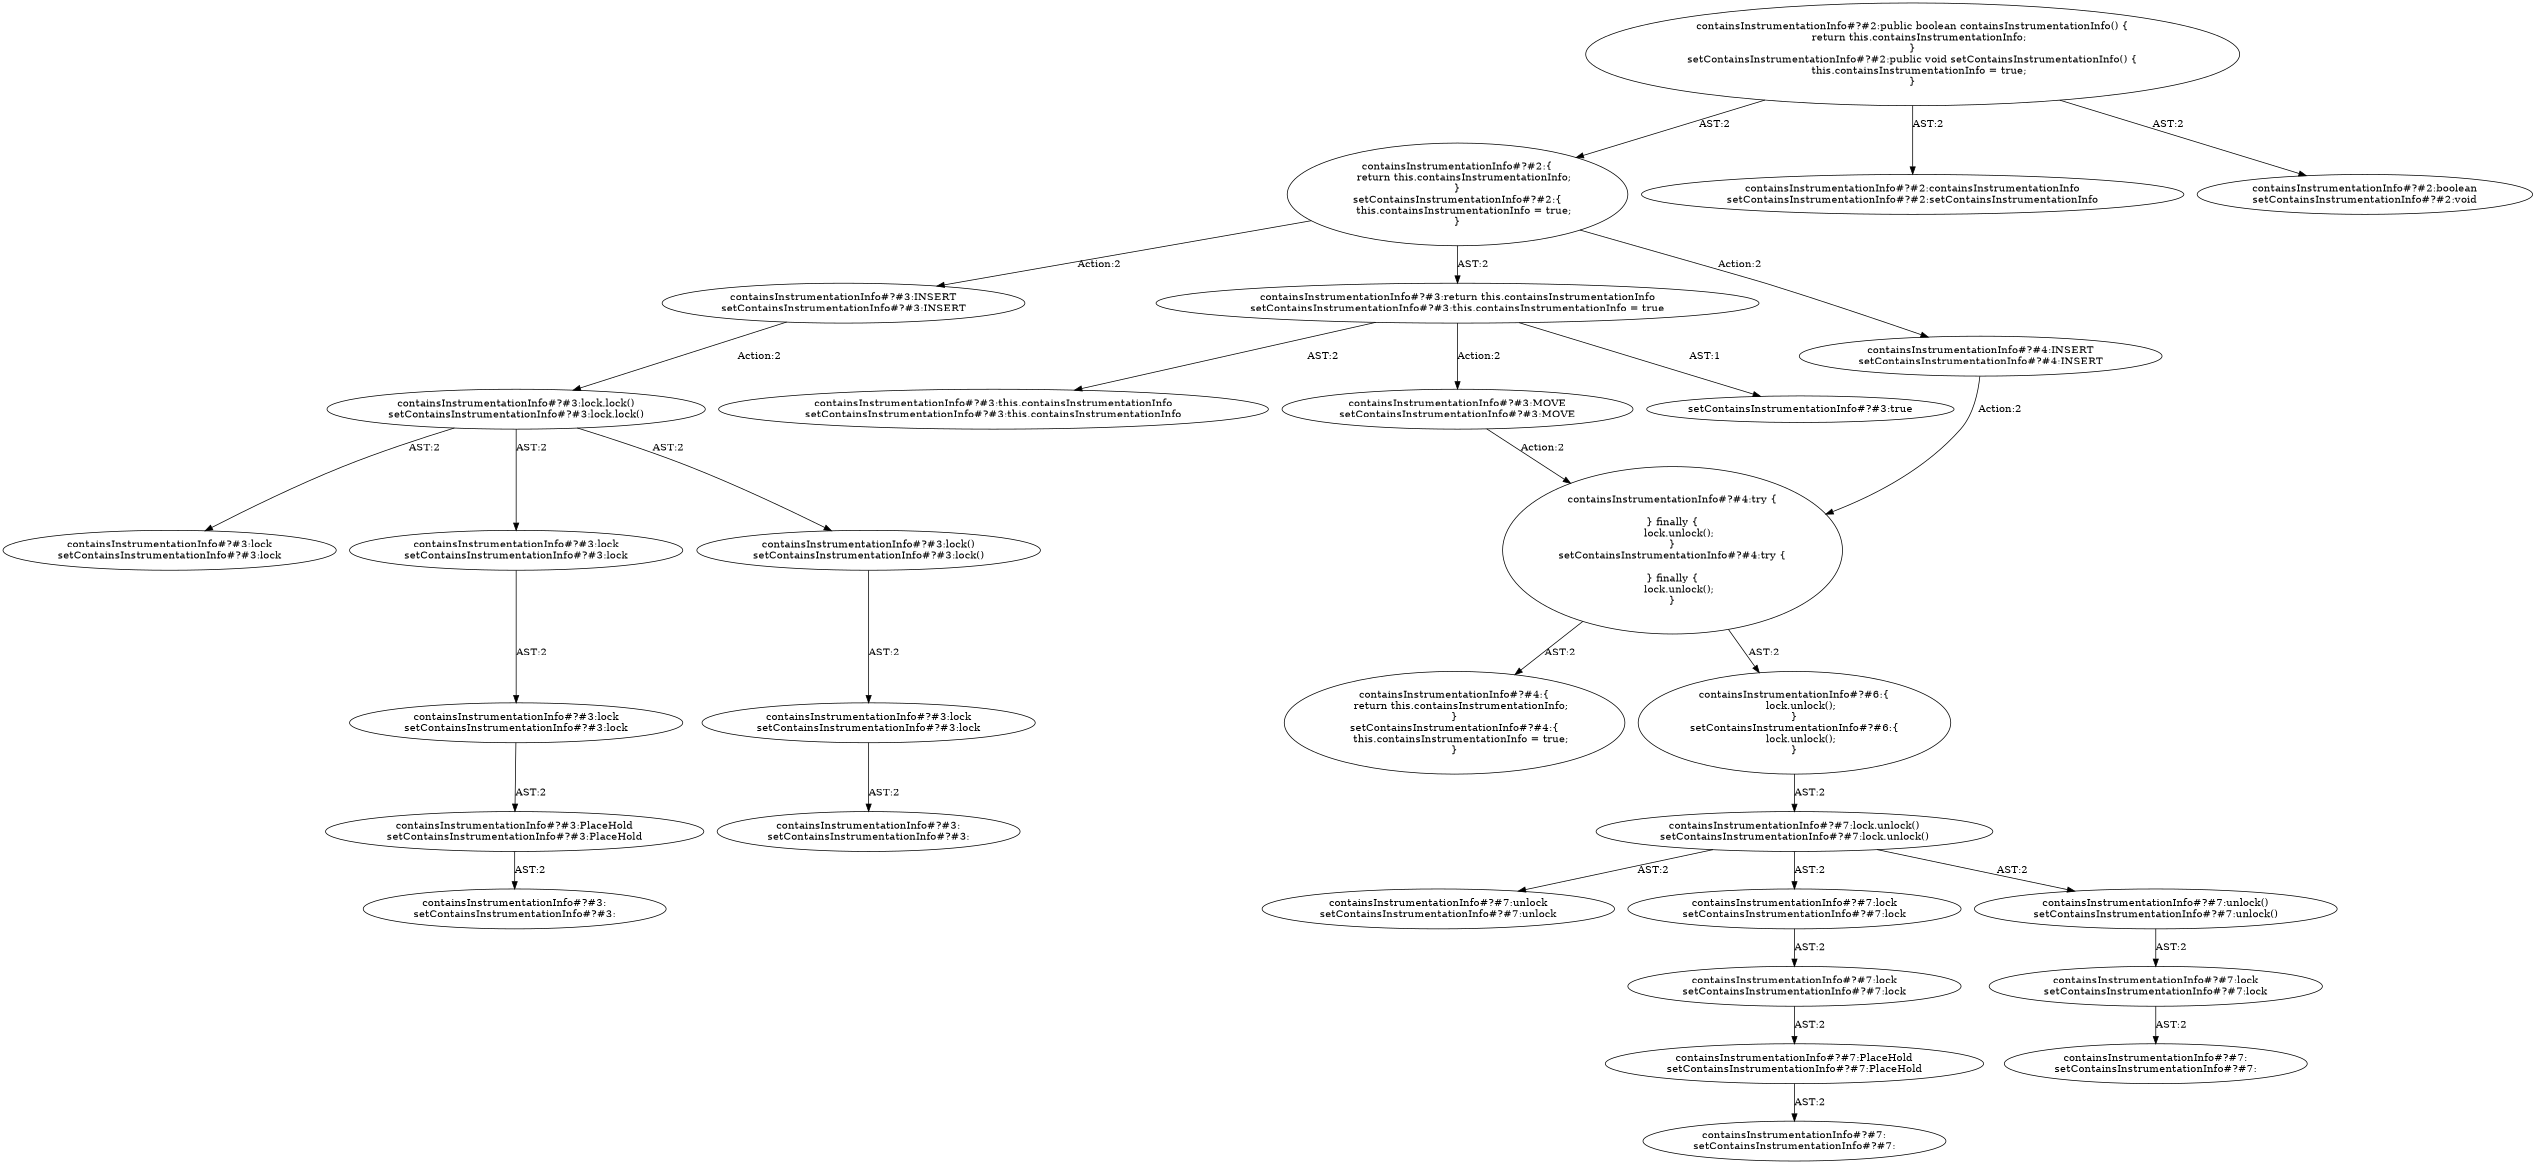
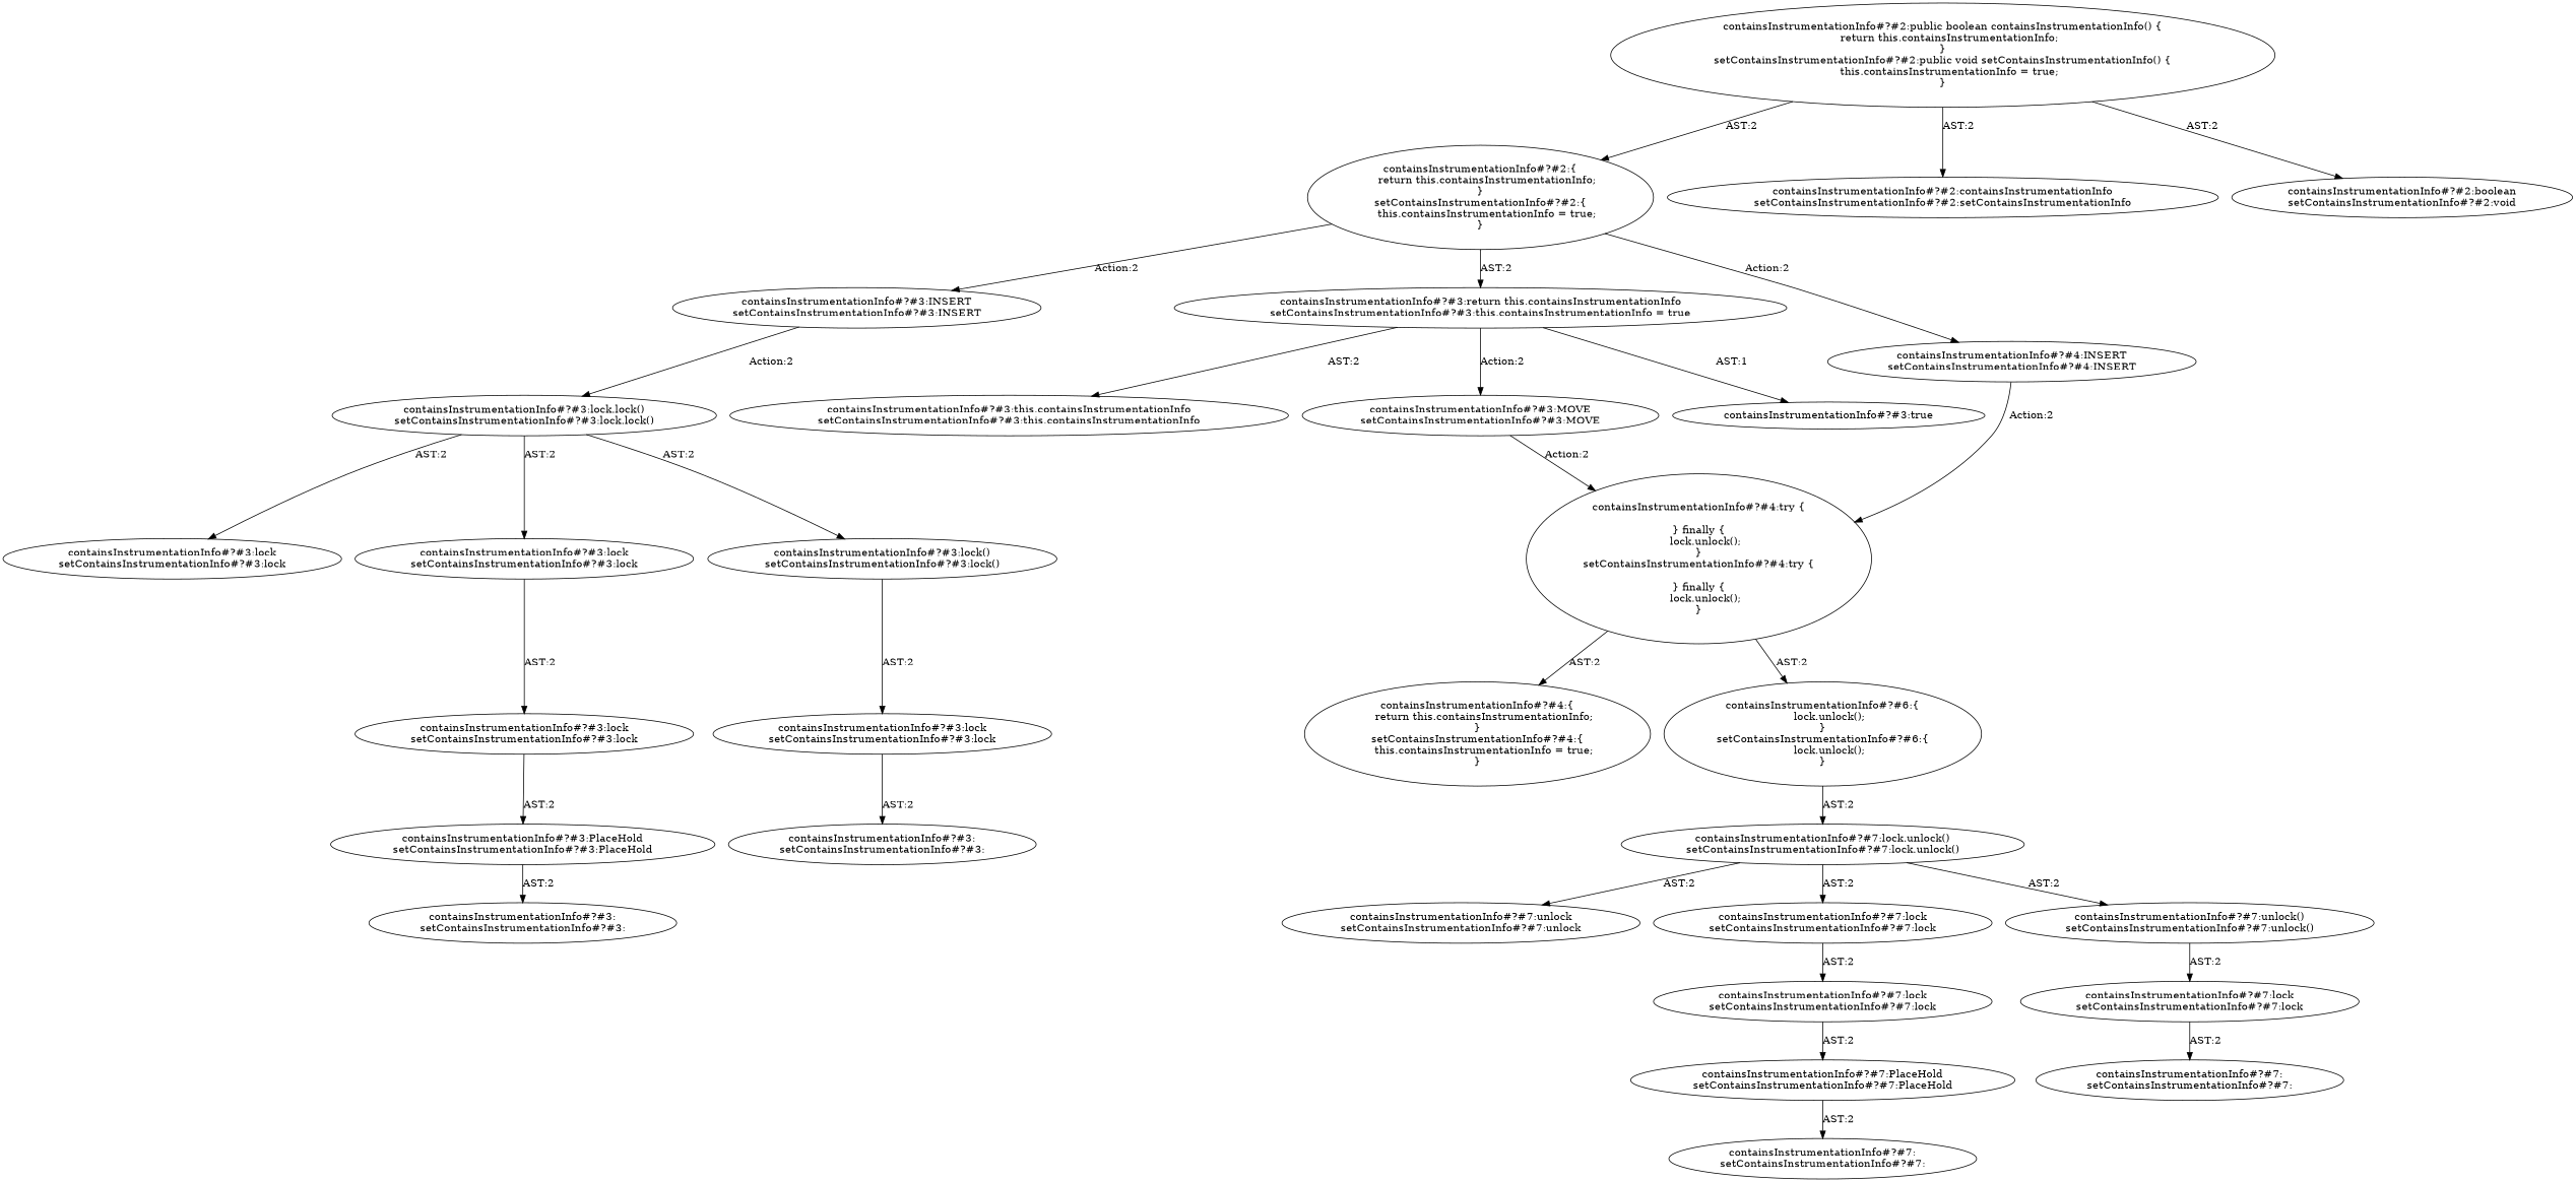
  digraph {
    node [shape=ellipse]
    n1 [label="containsInstrumentationInfo#?#3:INSERT\nsetContainsInstrumentationInfo#?#3:INSERT"]
    n2 [label="containsInstrumentationInfo#?#3:lock.lock()\nsetContainsInstrumentationInfo#?#3:lock.lock()"]
    n3 [label="containsInstrumentationInfo#?#2:\{\n    return this.containsInstrumentationInfo;\n\}\nsetContainsInstrumentationInfo#?#2:\{\n    this.containsInstrumentationInfo = true;\n\}"]
    n4 [label="containsInstrumentationInfo#?#3:return this.containsInstrumentationInfo\nsetContainsInstrumentationInfo#?#3:this.containsInstrumentationInfo = true"]
    n5 [label="containsInstrumentationInfo#?#4:INSERT\nsetContainsInstrumentationInfo#?#4:INSERT"]
    n6 [label="containsInstrumentationInfo#?#2:public boolean containsInstrumentationInfo() \{\n    return this.containsInstrumentationInfo;\n\}\nsetContainsInstrumentationInfo#?#2:public void setContainsInstrumentationInfo() \{\n    this.containsInstrumentationInfo = true;\n\}"]
    n7 [label="containsInstrumentationInfo#?#2:containsInstrumentationInfo\nsetContainsInstrumentationInfo#?#2:setContainsInstrumentationInfo"]
    n8 [label="containsInstrumentationInfo#?#2:boolean\nsetContainsInstrumentationInfo#?#2:void"]
    n9 [label="containsInstrumentationInfo#?#3:this.containsInstrumentationInfo\nsetContainsInstrumentationInfo#?#3:this.containsInstrumentationInfo"]
    n10 [label="containsInstrumentationInfo#?#3:MOVE\nsetContainsInstrumentationInfo#?#3:MOVE"]
-   n11 [label="setContainsInstrumentationInfo#?#3:true"]
+   n11 [label="containsInstrumentationInfo#?#3:true"]
    n12 [label="containsInstrumentationInfo#?#4:try \{\n\n\} finally \{\n    lock.unlock();\n\}\nsetContainsInstrumentationInfo#?#4:try \{\n\n\} finally \{\n    lock.unlock();\n\}"]
    n13 [label="containsInstrumentationInfo#?#4:\{\n    return this.containsInstrumentationInfo;\n\}\nsetContainsInstrumentationInfo#?#4:\{\n    this.containsInstrumentationInfo = true;\n\}"]
    n14 [label="containsInstrumentationInfo#?#6:\{\n    lock.unlock();\n\}\nsetContainsInstrumentationInfo#?#6:\{\n    lock.unlock();\n\}"]
    n15 [label="containsInstrumentationInfo#?#7:lock.unlock()\nsetContainsInstrumentationInfo#?#7:lock.unlock()"]
    n16 [label="containsInstrumentationInfo#?#7:unlock\nsetContainsInstrumentationInfo#?#7:unlock"]
    n17 [label="containsInstrumentationInfo#?#7:lock\nsetContainsInstrumentationInfo#?#7:lock"]
    n18 [label="containsInstrumentationInfo#?#7:unlock()\nsetContainsInstrumentationInfo#?#7:unlock()"]
    n19 [label="containsInstrumentationInfo#?#7:lock\nsetContainsInstrumentationInfo#?#7:lock"]
    n20 [label="containsInstrumentationInfo#?#7:PlaceHold\nsetContainsInstrumentationInfo#?#7:PlaceHold"]
    n21 [label="containsInstrumentationInfo#?#7:\nsetContainsInstrumentationInfo#?#7:"]
    n22 [label="containsInstrumentationInfo#?#7:lock\nsetContainsInstrumentationInfo#?#7:lock"]
    n23 [label="containsInstrumentationInfo#?#7:\nsetContainsInstrumentationInfo#?#7:"]
    n24 [label="containsInstrumentationInfo#?#3:lock\nsetContainsInstrumentationInfo#?#3:lock"]
    n25 [label="containsInstrumentationInfo#?#3:lock\nsetContainsInstrumentationInfo#?#3:lock"]
    n26 [label="containsInstrumentationInfo#?#3:lock()\nsetContainsInstrumentationInfo#?#3:lock()"]
    n27 [label="containsInstrumentationInfo#?#3:lock\nsetContainsInstrumentationInfo#?#3:lock"]
    n28 [label="containsInstrumentationInfo#?#3:PlaceHold\nsetContainsInstrumentationInfo#?#3:PlaceHold"]
    n29 [label="containsInstrumentationInfo#?#3:\nsetContainsInstrumentationInfo#?#3:"]
    n30 [label="containsInstrumentationInfo#?#3:lock\nsetContainsInstrumentationInfo#?#3:lock"]
    n31 [label="containsInstrumentationInfo#?#3:\nsetContainsInstrumentationInfo#?#3:"]
    n1 -> n2 [label="Action:2"]
    n2 -> n24 [label="AST:2"]
    n2 -> n25 [label="AST:2"]
    n2 -> n26 [label="AST:2"]
    n3 -> n1 [label="Action:2"]
    n3 -> n4 [label="AST:2"]
    n3 -> n5 [label="Action:2"]
    n4 -> n9 [label="AST:2"]
    n4 -> n10 [label="Action:2"]
    n4 -> n11 [label="AST:1"]
    n5 -> n12 [label="Action:2"]
    n6 -> n3 [label="AST:2"]
    n6 -> n7 [label="AST:2"]
    n6 -> n8 [label="AST:2"]
    n10 -> n12 [label="Action:2"]
    n12 -> n13 [label="AST:2"]
    n12 -> n14 [label="AST:2"]
    n14 -> n15 [label="AST:2"]
    n15 -> n16 [label="AST:2"]
    n15 -> n17 [label="AST:2"]
    n15 -> n18 [label="AST:2"]
    n17 -> n19 [label="AST:2"]
    n18 -> n22 [label="AST:2"]
    n19 -> n20 [label="AST:2"]
    n20 -> n21 [label="AST:2"]
    n22 -> n23 [label="AST:2"]
    n25 -> n27 [label="AST:2"]
    n26 -> n30 [label="AST:2"]
    n27 -> n28 [label="AST:2"]
    n28 -> n29 [label="AST:2"]
    n30 -> n31 [label="AST:2"]
  }
